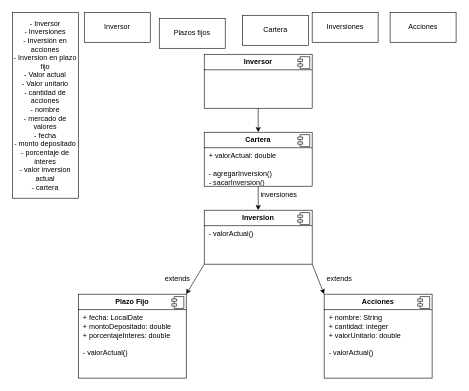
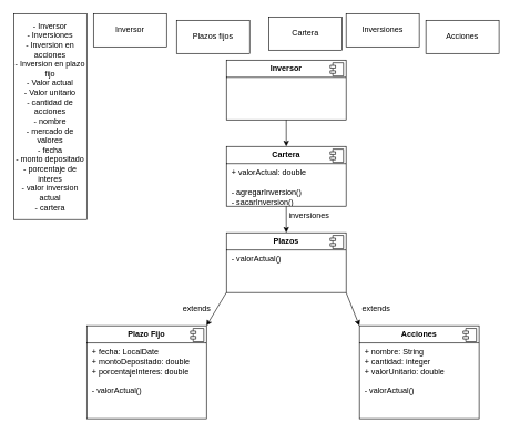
  <mxCell id="0" />
  <mxCell id="1" parent="0" />
  <mxCell id="2" value="- Inversor&lt;div&gt;- Inversiones&lt;/div&gt;&lt;div&gt;- Inversion en acciones&lt;/div&gt;&lt;div&gt;- Inversion en plazo fijo&lt;/div&gt;&lt;div&gt;- Valor actual&lt;/div&gt;&lt;div&gt;- Valor unitario&lt;/div&gt;&lt;div&gt;- cantidad de acciones&lt;/div&gt;&lt;div&gt;- nombre&lt;/div&gt;&lt;div&gt;- mercado de valores&lt;/div&gt;&lt;div&gt;- fecha&lt;/div&gt;&lt;div&gt;- monto depositado&lt;/div&gt;&lt;div&gt;- porcentaje de interes&lt;/div&gt;&lt;div&gt;- valor inversion actual&lt;/div&gt;&lt;div&gt;- cartera&lt;/div&gt;" style="whiteSpace=wrap;html=1;" vertex="1" parent="1"><mxGeometry x="20" y="20" width="110" height="310" as="geometry" /></mxCell>
  <mxCell id="3" value="Inversor" style="html=1;whiteSpace=wrap;" vertex="1" parent="1"><mxGeometry x="140" y="20" width="110" height="50" as="geometry" /></mxCell>
  <mxCell id="4" value="Inversiones" style="html=1;whiteSpace=wrap;" vertex="1" parent="1"><mxGeometry x="520" y="20" width="110" height="50" as="geometry" /></mxCell>
- <mxCell id="5" value="Acciones" style="html=1;whiteSpace=wrap;" vertex="1" parent="1"><mxGeometry x="650" y="20" width="110" height="50" as="geometry" /></mxCell>
+ <mxCell id="5" value="Acciones" style="html=1;whiteSpace=wrap;" vertex="1" parent="1"><mxGeometry x="640" y="30" width="110" height="50" as="geometry" /></mxCell>
  <mxCell id="6" value="Plazos fijos" style="html=1;whiteSpace=wrap;" vertex="1" parent="1"><mxGeometry x="265" y="30" width="110" height="50" as="geometry" /></mxCell>
  <mxCell id="7" value="Cartera" style="html=1;whiteSpace=wrap;" vertex="1" parent="1"><mxGeometry x="404" y="25" width="110" height="50" as="geometry" /></mxCell>
- <mxCell id="8" value="&lt;p style=&quot;margin:0px;margin-top:6px;text-align:center;&quot;&gt;&lt;b&gt;Inversion&lt;/b&gt;&lt;/p&gt;&lt;hr size=&quot;1&quot; style=&quot;border-style:solid;&quot;&gt;&lt;p style=&quot;margin:0px;margin-left:8px;&quot;&gt;- valorActual()&lt;/p&gt;" style="align=left;overflow=fill;html=1;dropTarget=0;whiteSpace=wrap;" vertex="1" parent="1"><mxGeometry x="340" y="350" width="180" height="90" as="geometry" /></mxCell>
+ <mxCell id="8" value="&lt;p style=&quot;margin:0px;margin-top:6px;text-align:center;&quot;&gt;&lt;b&gt;Plazos&lt;/b&gt;&lt;/p&gt;&lt;hr size=&quot;1&quot; style=&quot;border-style:solid;&quot;&gt;&lt;p style=&quot;margin:0px;margin-left:8px;&quot;&gt;- valorActual()&lt;/p&gt;" style="align=left;overflow=fill;html=1;dropTarget=0;whiteSpace=wrap;" vertex="1" parent="1"><mxGeometry x="340" y="350" width="180" height="90" as="geometry" /></mxCell>
  <mxCell id="9" value="" style="shape=component;jettyWidth=8;jettyHeight=4;" vertex="1" parent="8"><mxGeometry x="1" width="20" height="20" relative="1" as="geometry"><mxPoint x="-24" y="4" as="offset" /></mxGeometry></mxCell>
  <mxCell id="10" value="&lt;p style=&quot;margin:0px;margin-top:6px;text-align:center;&quot;&gt;&lt;b&gt;Inversor&lt;/b&gt;&lt;/p&gt;&lt;hr size=&quot;1&quot; style=&quot;border-style:solid;&quot;&gt;&lt;p style=&quot;margin:0px;margin-left:8px;&quot;&gt;&lt;br&gt;&lt;/p&gt;" style="align=left;overflow=fill;html=1;dropTarget=0;whiteSpace=wrap;" vertex="1" parent="1"><mxGeometry x="340" width="180" height="90" as="geometry" y="90" /></mxCell>
  <mxCell id="11" value="" style="shape=component;jettyWidth=8;jettyHeight=4;" vertex="1" parent="10"><mxGeometry x="1" width="20" height="20" relative="1" as="geometry"><mxPoint x="-24" y="4" as="offset" /></mxGeometry></mxCell>
  <mxCell id="12" value="&lt;p style=&quot;margin:0px;margin-top:6px;text-align:center;&quot;&gt;&lt;b&gt;Cartera&lt;/b&gt;&lt;/p&gt;&lt;hr size=&quot;1&quot; style=&quot;border-style:solid;&quot;&gt;&lt;p style=&quot;margin:0px;margin-left:8px;&quot;&gt;+ valorActual: double&lt;/p&gt;&lt;p style=&quot;margin:0px;margin-left:8px;&quot;&gt;&lt;br&gt;&lt;/p&gt;&lt;p style=&quot;margin:0px;margin-left:8px;&quot;&gt;- agregarInversion()&lt;/p&gt;&lt;p style=&quot;margin:0px;margin-left:8px;&quot;&gt;- sacarInversion()&lt;/p&gt;" style="align=left;overflow=fill;html=1;dropTarget=0;whiteSpace=wrap;" vertex="1" parent="1"><mxGeometry x="340" y="220" width="180" height="90" as="geometry" /></mxCell>
  <mxCell id="13" value="" style="shape=component;jettyWidth=8;jettyHeight=4;" vertex="1" parent="12"><mxGeometry x="1" width="20" height="20" relative="1" as="geometry"><mxPoint x="-24" y="4" as="offset" /></mxGeometry></mxCell>
  <mxCell id="14" value="" style="endArrow=classic;html=1;rounded=0;exitX=0.5;exitY=1;exitDx=0;exitDy=0;" edge="1" parent="1" source="10" target="12"><mxGeometry width="50" height="50" relative="1" as="geometry"><mxPoint x="300" y="310" as="sourcePoint" /><mxPoint x="360" y="230" as="targetPoint" /></mxGeometry></mxCell>
  <mxCell id="15" value="" style="endArrow=classic;html=1;rounded=0;exitX=0.5;exitY=1;exitDx=0;exitDy=0;entryX=0.5;entryY=0;entryDx=0;entryDy=0;" edge="1" parent="1" source="12" target="8"><mxGeometry width="50" height="50" relative="1" as="geometry"><mxPoint x="520" y="310" as="sourcePoint" /><mxPoint x="570" y="260" as="targetPoint" /></mxGeometry></mxCell>
  <mxCell id="16" value="&lt;p style=&quot;margin:0px;margin-top:6px;text-align:center;&quot;&gt;&lt;b&gt;Acciones&lt;/b&gt;&lt;/p&gt;&lt;hr size=&quot;1&quot; style=&quot;border-style:solid;&quot;&gt;&lt;p style=&quot;margin:0px;margin-left:8px;&quot;&gt;+ nombre: String&lt;br&gt;+ cantidad: integer&lt;/p&gt;&lt;p style=&quot;margin:0px;margin-left:8px;&quot;&gt;+ valorUnitario: double&lt;/p&gt;&lt;p style=&quot;margin:0px;margin-left:8px;&quot;&gt;&lt;br&gt;&lt;/p&gt;&lt;p style=&quot;margin:0px;margin-left:8px;&quot;&gt;- valorActual()&lt;/p&gt;" style="align=left;overflow=fill;html=1;dropTarget=0;whiteSpace=wrap;" vertex="1" parent="1"><mxGeometry x="540" y="490" width="180" height="140" as="geometry" /></mxCell>
  <mxCell id="17" value="" style="shape=component;jettyWidth=8;jettyHeight=4;" vertex="1" parent="16"><mxGeometry x="1" width="20" height="20" relative="1" as="geometry"><mxPoint x="-24" y="4" as="offset" /></mxGeometry></mxCell>
  <mxCell id="18" value="&lt;p style=&quot;margin:0px;margin-top:6px;text-align:center;&quot;&gt;&lt;b&gt;Plazo Fijo&lt;/b&gt;&lt;/p&gt;&lt;hr size=&quot;1&quot; style=&quot;border-style:solid;&quot;&gt;&lt;p style=&quot;margin:0px;margin-left:8px;&quot;&gt;+ fecha: LocalDate&lt;br&gt;+ montoDepositado: double&lt;/p&gt;&lt;p style=&quot;margin:0px;margin-left:8px;&quot;&gt;+ porcentajeInteres: double&lt;/p&gt;&lt;p style=&quot;margin:0px;margin-left:8px;&quot;&gt;&lt;br&gt;&lt;/p&gt;&lt;p style=&quot;margin:0px;margin-left:8px;&quot;&gt;- valorActual()&lt;/p&gt;" style="align=left;overflow=fill;html=1;dropTarget=0;whiteSpace=wrap;" vertex="1" parent="1"><mxGeometry x="130" y="490" width="180" height="140" as="geometry" /></mxCell>
  <mxCell id="19" value="" style="shape=component;jettyWidth=8;jettyHeight=4;" vertex="1" parent="18"><mxGeometry x="1" width="20" height="20" relative="1" as="geometry"><mxPoint x="-24" y="4" as="offset" /></mxGeometry></mxCell>
  <mxCell id="20" value="" style="endArrow=classic;html=1;rounded=0;exitX=1;exitY=1;exitDx=0;exitDy=0;entryX=0;entryY=0;entryDx=0;entryDy=0;" edge="1" parent="1" source="8" target="16"><mxGeometry width="50" height="50" relative="1" as="geometry"><mxPoint x="520" y="510" as="sourcePoint" /><mxPoint x="570" y="460" as="targetPoint" /></mxGeometry></mxCell>
  <mxCell id="21" value="" style="endArrow=classic;html=1;rounded=0;exitX=0;exitY=1;exitDx=0;exitDy=0;entryX=1;entryY=0;entryDx=0;entryDy=0;" edge="1" parent="1" source="8" target="18"><mxGeometry width="50" height="50" relative="1" as="geometry"><mxPoint x="520" y="510" as="sourcePoint" /><mxPoint x="570" y="460" as="targetPoint" /></mxGeometry></mxCell>
  <mxCell id="22" value="extends" style="text;html=1;align=center;verticalAlign=middle;resizable=0;points=[];autosize=1;strokeColor=none;fillColor=none;" vertex="1" parent="1"><mxGeometry x="260" y="450" width="70" height="30" as="geometry" /></mxCell>
  <mxCell id="23" value="extends" style="text;html=1;align=center;verticalAlign=middle;resizable=0;points=[];autosize=1;strokeColor=none;fillColor=none;" vertex="1" parent="1"><mxGeometry x="530" y="450" width="70" height="30" as="geometry" /></mxCell>
  <mxCell id="24" value="inversiones" style="text;html=1;align=center;verticalAlign=middle;resizable=0;points=[];autosize=1;strokeColor=none;fillColor=none;" vertex="1" parent="1"><mxGeometry x="424" y="310" width="80" height="30" as="geometry" /></mxCell>
